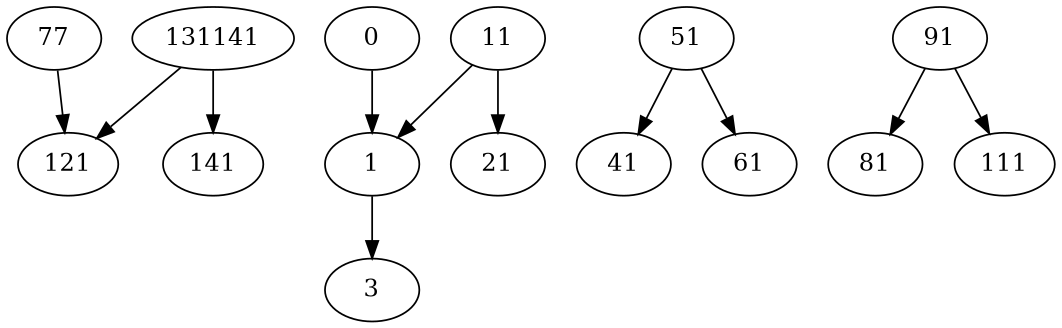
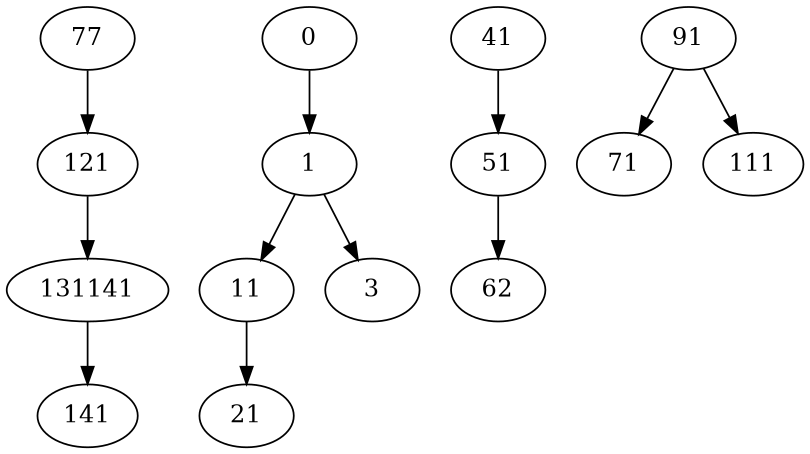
  digraph {
    n1 [label=77]
    121
    131141
    11
    1
    21
    51
    41
-   61
+   61 [label=62]
    91
-   81
+   81 [label=71]
    111
    141
    3
    0
    n1 -> 121
-   131141 -> 121
+   121 -> 131141
    131141 -> 141
-   11 -> 1
+   1 -> 11
    11 -> 21
    1 -> 3
-   51 -> 41
+   41 -> 51
    51 -> 61
    91 -> 81
    91 -> 111
    0 -> 1
  }
